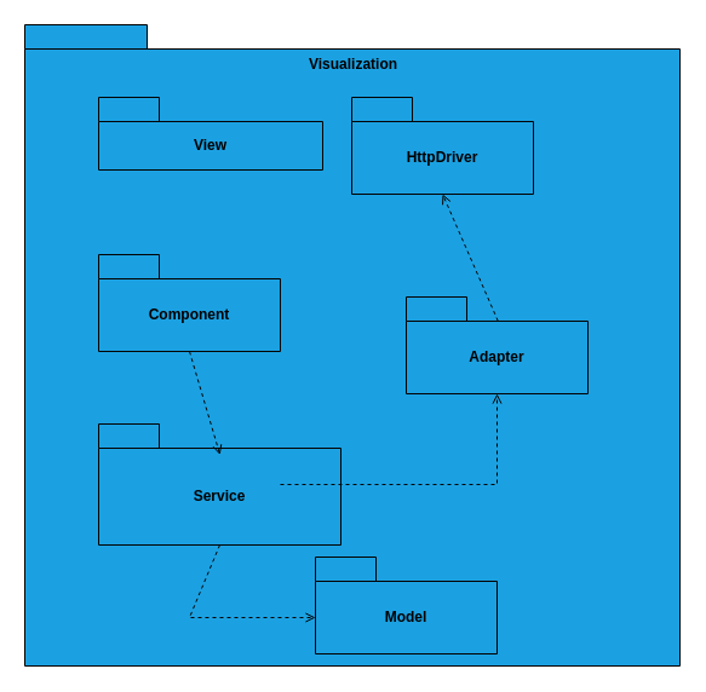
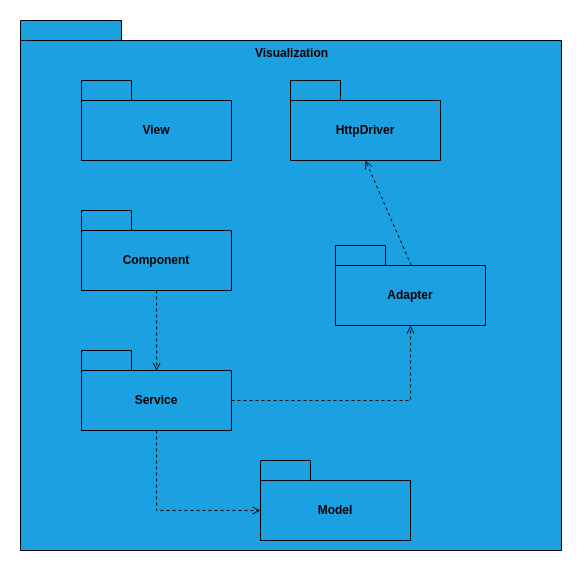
  <mxCell id="0" />
  <mxCell id="1" parent="0" />
  <mxCell id="2" value="" style="shape=folder;fontStyle=1;tabWidth=101;tabHeight=20;tabPosition=left;html=1;boundedLbl=1;whiteSpace=wrap;movable=1;resizable=1;rotatable=1;deletable=1;editable=1;locked=0;connectable=1;fillColor=#1BA1E2;strokeColor=#030303;" parent="1" vertex="1"><mxGeometry x="20" y="20" width="541" height="530" as="geometry" /></mxCell>
- <mxCell id="3" value="View" style="shape=folder;fontStyle=1;tabWidth=50;tabHeight=20;tabPosition=left;html=1;boundedLbl=1;whiteSpace=wrap;fillColor=#1BA1E2;strokeColor=#030303;" parent="1" vertex="1"><mxGeometry x="81" y="80" width="185" height="60" as="geometry" /></mxCell>
+ <mxCell id="3" value="View" style="shape=folder;fontStyle=1;tabWidth=50;tabHeight=20;tabPosition=left;html=1;boundedLbl=1;whiteSpace=wrap;fillColor=#1BA1E2;strokeColor=#030303;" parent="1" vertex="1"><mxGeometry x="81" y="80" width="150" height="80" as="geometry" /></mxCell>
  <mxCell id="4" value="Component" style="shape=folder;fontStyle=1;tabWidth=50;tabHeight=20;tabPosition=left;html=1;boundedLbl=1;whiteSpace=wrap;fillColor=#1BA1E2;strokeColor=#030303;" parent="1" vertex="1"><mxGeometry x="81" y="210" width="150" height="80" as="geometry" /></mxCell>
- <mxCell id="5" value="Service" style="shape=folder;fontStyle=1;tabWidth=50;tabHeight=20;tabPosition=left;html=1;boundedLbl=1;whiteSpace=wrap;fillColor=#1BA1E2;strokeColor=#030303;" parent="1" vertex="1"><mxGeometry x="81" y="350" width="200" height="100" as="geometry" /></mxCell>
+ <mxCell id="5" value="Service" style="shape=folder;fontStyle=1;tabWidth=50;tabHeight=20;tabPosition=left;html=1;boundedLbl=1;whiteSpace=wrap;fillColor=#1BA1E2;strokeColor=#030303;" parent="1" vertex="1"><mxGeometry x="81" y="350" width="150" height="80" as="geometry" /></mxCell>
  <mxCell id="6" value="Mod&lt;span style=&quot;color: rgba(0, 0, 0, 0); font-family: monospace; font-size: 0px; font-weight: 400; text-align: start; text-wrap: nowrap;&quot;&gt;%3CmxGraphModel%3E%3Croot%3E%3CmxCell%20id%3D%220%22%2F%3E%3CmxCell%20id%3D%221%22%20parent%3D%220%22%2F%3E%3CmxCell%20id%3D%222%22%20value%3D%22View%22%20style%3D%22shape%3Dfolder%3BfontStyle%3D1%3BtabWidth%3D50%3BtabHeight%3D20%3BtabPosition%3Dleft%3Bhtml%3D1%3BboundedLbl%3D1%3BwhiteSpace%3Dwrap%3BfillColor%3D%231BA1E2%3BstrokeColor%3D%23030303%3B%22%20vertex%3D%221%22%20parent%3D%221%22%3E%3CmxGeometry%20x%3D%22160%22%20y%3D%22150%22%20width%3D%22150%22%20height%3D%2280%22%20as%3D%22geometry%22%2F%3E%3C%2FmxCell%3E%3C%2Froot%3E%3C%2FmxGraphModel%3E&lt;/span&gt;el&lt;span style=&quot;color: rgba(0, 0, 0, 0); font-family: monospace; font-size: 0px; font-weight: 400; text-align: start; text-wrap: nowrap;&quot;&gt;%3CmxGraphModel%3E%3Croot%3E%3CmxCell%20id%3D%220%22%2F%3E%3CmxCell%20id%3D%221%22%20parent%3D%220%22%2F%3E%3CmxCell%20id%3D%222%22%20value%3D%22View%22%20style%3D%22shape%3Dfolder%3BfontStyle%3D1%3BtabWidth%3D50%3BtabHeight%3D20%3BtabPosition%3Dleft%3Bhtml%3D1%3BboundedLbl%3D1%3BwhiteSpace%3Dwrap%3BfillColor%3D%231BA1E2%3BstrokeColor%3D%23030303%3B%22%20vertex%3D%221%22%20parent%3D%221%22%3E%3CmxGeometry%20x%3D%22160%22%20y%3D%22150%22%20width%3D%22150%22%20height%3D%2280%22%20as%3D%22geometry%22%2F%3E%3C%2FmxCell%3E%3C%2Froot%3E%3C%2FmxGraphModel%3E&lt;/span&gt;" style="shape=folder;fontStyle=1;tabWidth=50;tabHeight=20;tabPosition=left;html=1;boundedLbl=1;whiteSpace=wrap;fillColor=#1BA1E2;strokeColor=#030303;" parent="1" vertex="1"><mxGeometry x="260" y="460" width="150" height="80" as="geometry" /></mxCell>
  <mxCell id="7" value="HttpDriver" style="shape=folder;fontStyle=1;tabWidth=50;tabHeight=20;tabPosition=left;html=1;boundedLbl=1;whiteSpace=wrap;fillColor=#1BA1E2;strokeColor=#030303;" parent="1" vertex="1"><mxGeometry x="290" y="80" width="150" height="80" as="geometry" /></mxCell>
  <mxCell id="8" value="" style="html=1;verticalAlign=bottom;labelBackgroundColor=none;endArrow=open;endFill=0;dashed=1;rounded=0;entryX=0.501;entryY=0.255;entryDx=0;entryDy=0;entryPerimeter=0;strokeColor=#030303;exitX=0.5;exitY=1;exitDx=0;exitDy=0;exitPerimeter=0;" parent="1" source="4" target="5" edge="1"><mxGeometry width="160" relative="1" as="geometry"><mxPoint x="155.55" y="310" as="sourcePoint" /><mxPoint x="155.55" y="400" as="targetPoint" /></mxGeometry></mxCell>
  <mxCell id="9" value="" style="html=1;verticalAlign=bottom;labelBackgroundColor=none;endArrow=open;endFill=0;dashed=1;rounded=0;exitX=0.5;exitY=1;exitDx=0;exitDy=0;exitPerimeter=0;entryX=0;entryY=0;entryDx=0;entryDy=50;entryPerimeter=0;strokeColor=#030303;" parent="1" source="5" target="6" edge="1"><mxGeometry width="160" relative="1" as="geometry"><mxPoint x="155.55" y="460" as="sourcePoint" /><mxPoint x="155.55" y="550" as="targetPoint" /><Array as="points"><mxPoint x="156" y="510" /></Array></mxGeometry></mxCell>
  <mxCell id="10" value="" style="html=1;verticalAlign=bottom;labelBackgroundColor=none;endArrow=open;endFill=0;dashed=1;rounded=0;exitX=0;exitY=0;exitDx=150;exitDy=50;exitPerimeter=0;entryX=0.5;entryY=1;entryDx=0;entryDy=0;entryPerimeter=0;strokeColor=#030303;" parent="1" source="5" target="12" edge="1"><mxGeometry width="160" relative="1" as="geometry"><mxPoint x="165.55" y="470" as="sourcePoint" /><mxPoint x="270" y="580" as="targetPoint" /><Array as="points"><mxPoint x="410" y="400" /></Array></mxGeometry></mxCell>
  <mxCell id="11" value="Visualization" style="text;align=center;fontStyle=1;verticalAlign=middle;spacingLeft=3;spacingRight=3;strokeColor=none;rotatable=0;points=[[0,0.5],[1,0.5]];portConstraint=eastwest;html=1;" parent="1" vertex="1"><mxGeometry x="250.5" y="40" width="80" height="26" as="geometry" /></mxCell>
  <mxCell id="12" value="Adapter" style="shape=folder;fontStyle=1;tabWidth=50;tabHeight=20;tabPosition=left;html=1;boundedLbl=1;whiteSpace=wrap;fillColor=#1BA1E2;strokeColor=#030303;" vertex="1" parent="1"><mxGeometry x="335" y="245" width="150" height="80" as="geometry" /></mxCell>
  <mxCell id="13" value="" style="html=1;verticalAlign=bottom;labelBackgroundColor=none;endArrow=open;endFill=0;dashed=1;rounded=0;exitX=0.505;exitY=0.248;exitDx=0;exitDy=0;exitPerimeter=0;entryX=0.5;entryY=1;entryDx=0;entryDy=0;entryPerimeter=0;strokeColor=#030303;" edge="1" parent="1" source="12" target="7"><mxGeometry width="160" relative="1" as="geometry"><mxPoint x="241" y="410" as="sourcePoint" /><mxPoint x="420" y="350" as="targetPoint" /><Array as="points" /></mxGeometry></mxCell>
